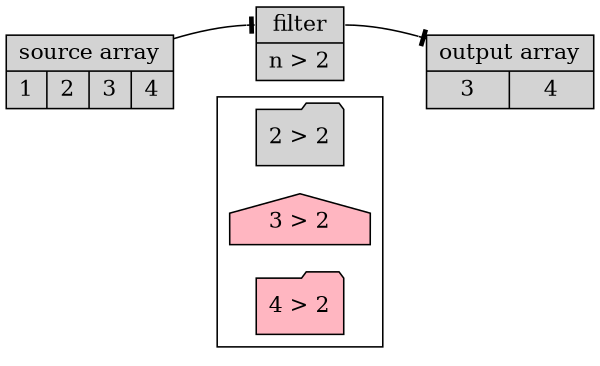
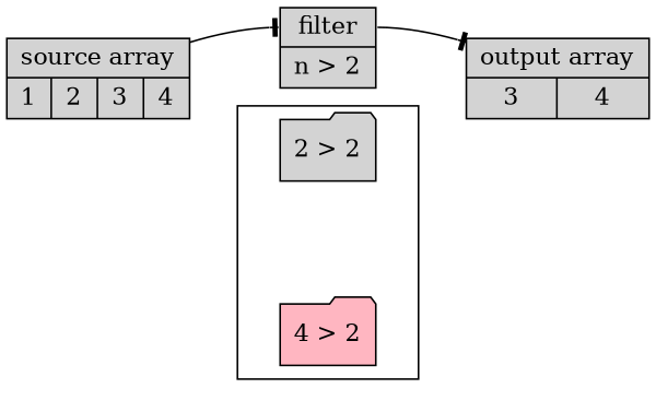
  digraph {
    rankdir=LR
    node [fillcolor=lightgrey shape=record style=filled]
    n1 [label="2 &gt; 2" shape=folder]
-   n2 [fillcolor=lightpink label="3 &gt; 2" shape=house]
    n3 [fillcolor=lightpink label="4 &gt; 2" shape=folder]
    n4 [label="output array | {<f1> 3 | <f2> 4 }"]
    n5 [label="source array | {<f1> 1 | <f2> 2 | <f3> 3 | <f4> 4}"]
    n6 [label="<f1> filter | <f2> n &gt; 2"]
    subgraph cluster_1 {
      rank=same
      n1
-     n2
      n3
    }
    n1 -> n4 [headport=f2 style=invis]
    n5 -> n1 [style=invis tailport=f2]
    n5 -> n6 [arrowhead=tee headport=f1]
    n6 -> n4 [arrowhead=tee tailport=f1]
  }
